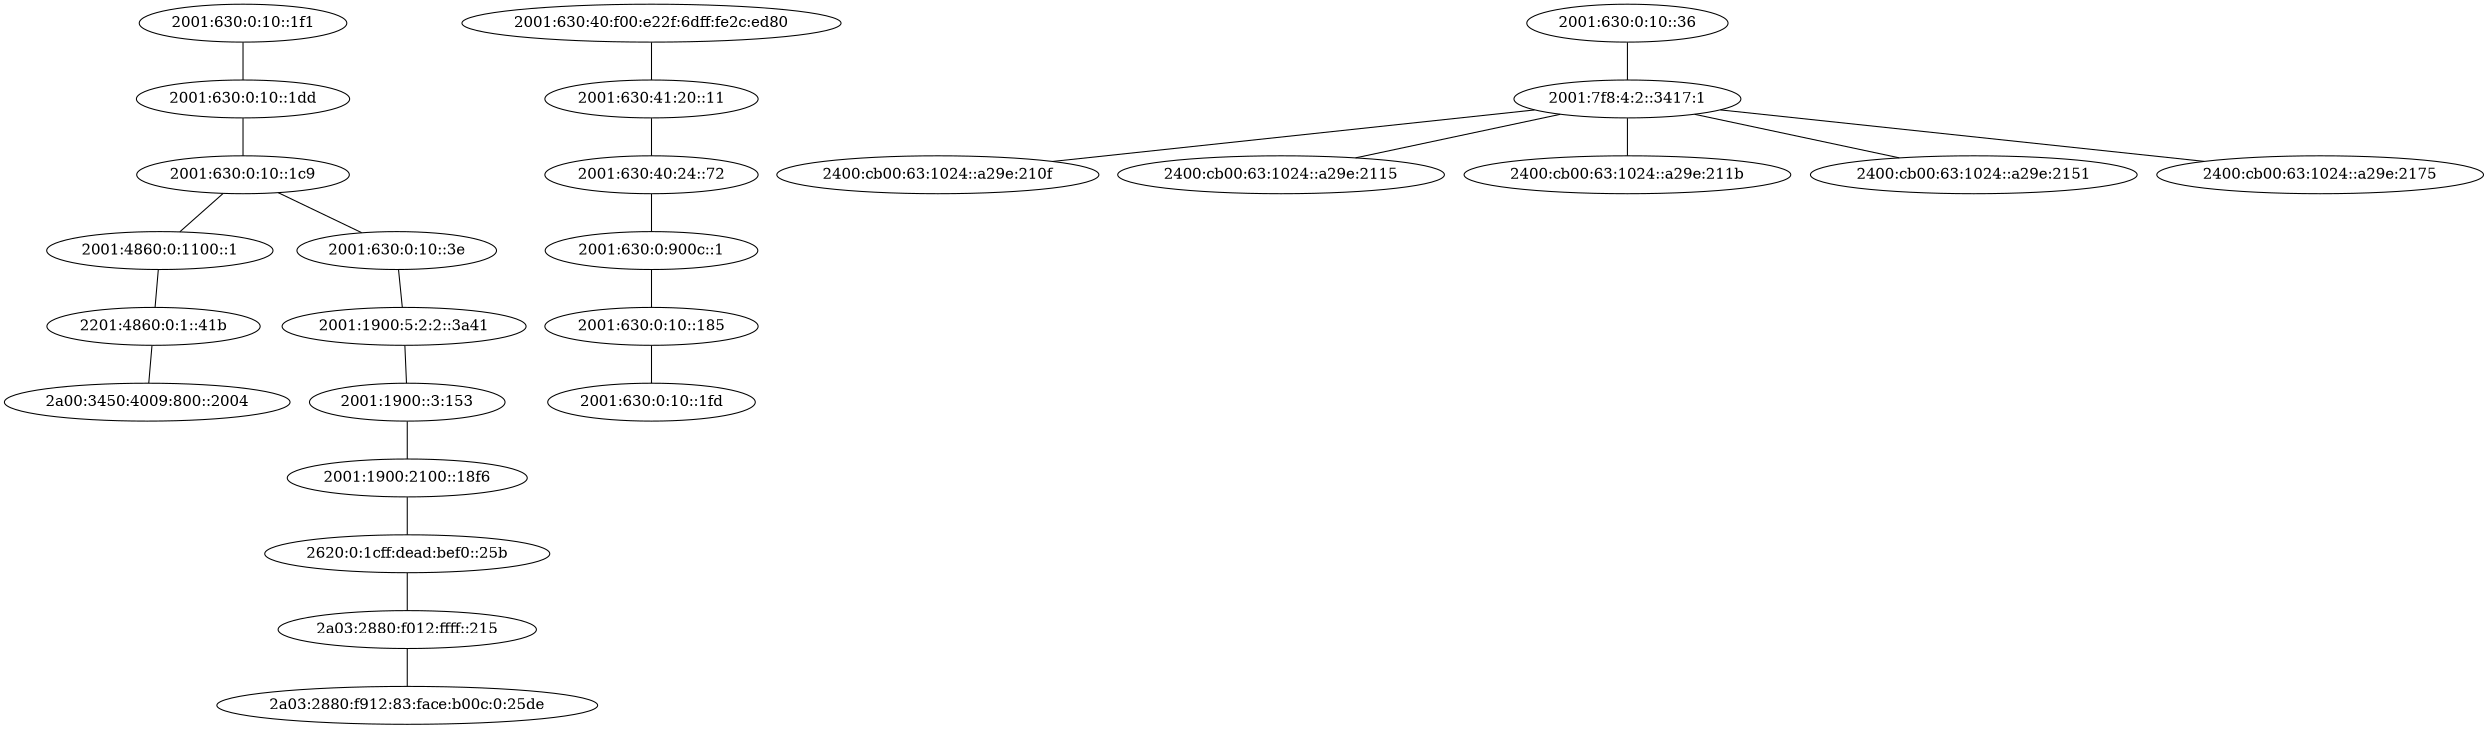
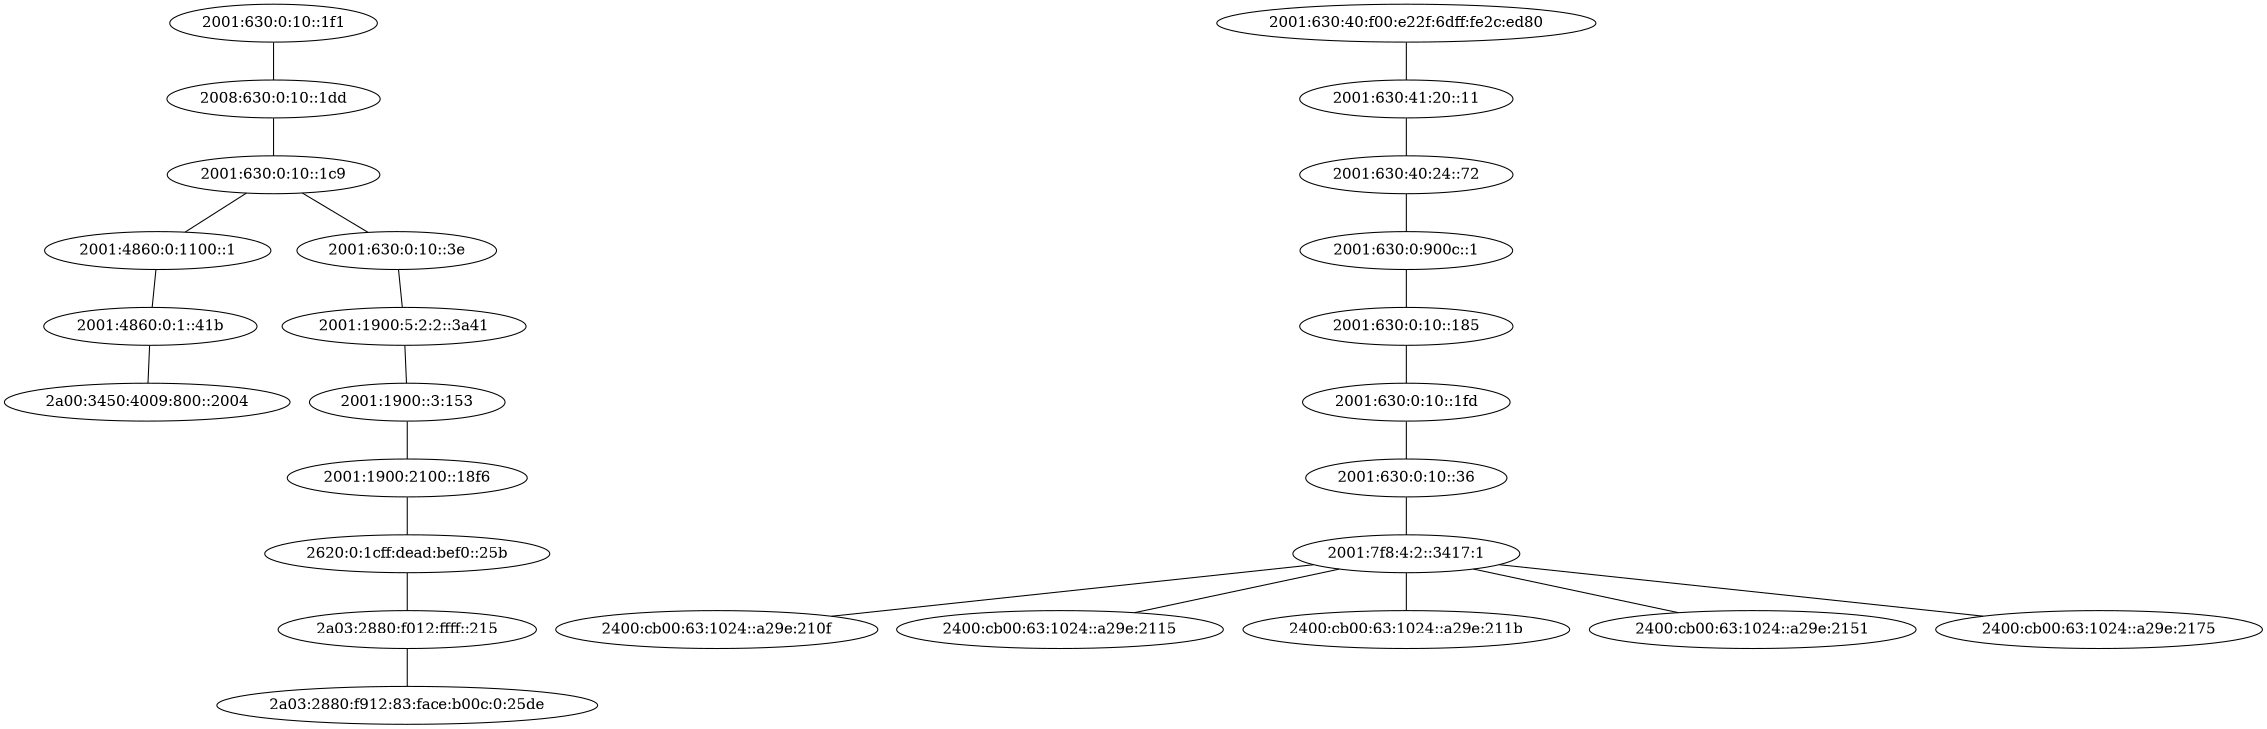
  graph {
    "2001:1900::3:153"
    "2001:1900:2100::18f6"
    "2620:0:1cff:dead:bef0::25b"
    "2a03:2880:f012:ffff::215"
    n5 [label="2a03:2880:f912:83:face:b00c:0:25de"]
    "2001:1900:5:2:2::3a41"
    n7 [label="2a00:3450:4009:800::2004"]
-   "2001:4860:0:1::41b" [label="2201:4860:0:1::41b"]
+   "2001:4860:0:1::41b"
    "2001:4860:0:1100::1"
    "2001:630:0:10::185"
    "2001:630:0:10::1fd"
    "2001:630:0:10::36"
    "2001:630:0:10::1f1"
-   "2001:630:0:10::1dd"
+   "2001:630:0:10::1dd" [label="2008:630:0:10::1dd"]
    "2001:7f8:4:2::3417:1"
    "2001:630:0:10::1c9"
    "2001:630:0:10::3e"
    "2400:cb00:63:1024::a29e:210f"
    "2400:cb00:63:1024::a29e:2115"
    "2400:cb00:63:1024::a29e:211b"
    "2400:cb00:63:1024::a29e:2151"
    "2400:cb00:63:1024::a29e:2175"
    "2001:630:0:900c::1"
    n24 [label="2001:630:41:20::11"]
    n25 [label="2001:630:40:24::72"]
    "2001:630:40:f00:e22f:6dff:fe2c:ed80"
    "2001:1900::3:153" -- "2001:1900:2100::18f6"
    "2001:1900:2100::18f6" -- "2620:0:1cff:dead:bef0::25b"
    "2620:0:1cff:dead:bef0::25b" -- "2a03:2880:f012:ffff::215"
    "2a03:2880:f012:ffff::215" -- n5
    "2001:1900:5:2:2::3a41" -- "2001:1900::3:153"
    "2001:4860:0:1::41b" -- n7
    "2001:4860:0:1100::1" -- "2001:4860:0:1::41b"
    "2001:630:0:10::185" -- "2001:630:0:10::1fd"
+   "2001:630:0:10::1fd" -- "2001:630:0:10::36"
    "2001:630:0:10::36" -- "2001:7f8:4:2::3417:1"
    "2001:630:0:10::1f1" -- "2001:630:0:10::1dd"
    "2001:630:0:10::1dd" -- "2001:630:0:10::1c9"
    "2001:7f8:4:2::3417:1" -- "2400:cb00:63:1024::a29e:210f"
    "2001:7f8:4:2::3417:1" -- "2400:cb00:63:1024::a29e:2115"
    "2001:7f8:4:2::3417:1" -- "2400:cb00:63:1024::a29e:211b"
    "2001:7f8:4:2::3417:1" -- "2400:cb00:63:1024::a29e:2151"
    "2001:7f8:4:2::3417:1" -- "2400:cb00:63:1024::a29e:2175"
    "2001:630:0:10::1c9" -- "2001:4860:0:1100::1"
    "2001:630:0:10::1c9" -- "2001:630:0:10::3e"
    "2001:630:0:10::3e" -- "2001:1900:5:2:2::3a41"
    "2001:630:0:900c::1" -- "2001:630:0:10::185"
    n24 -- n25
    n25 -- "2001:630:0:900c::1"
    "2001:630:40:f00:e22f:6dff:fe2c:ed80" -- n24
  }
